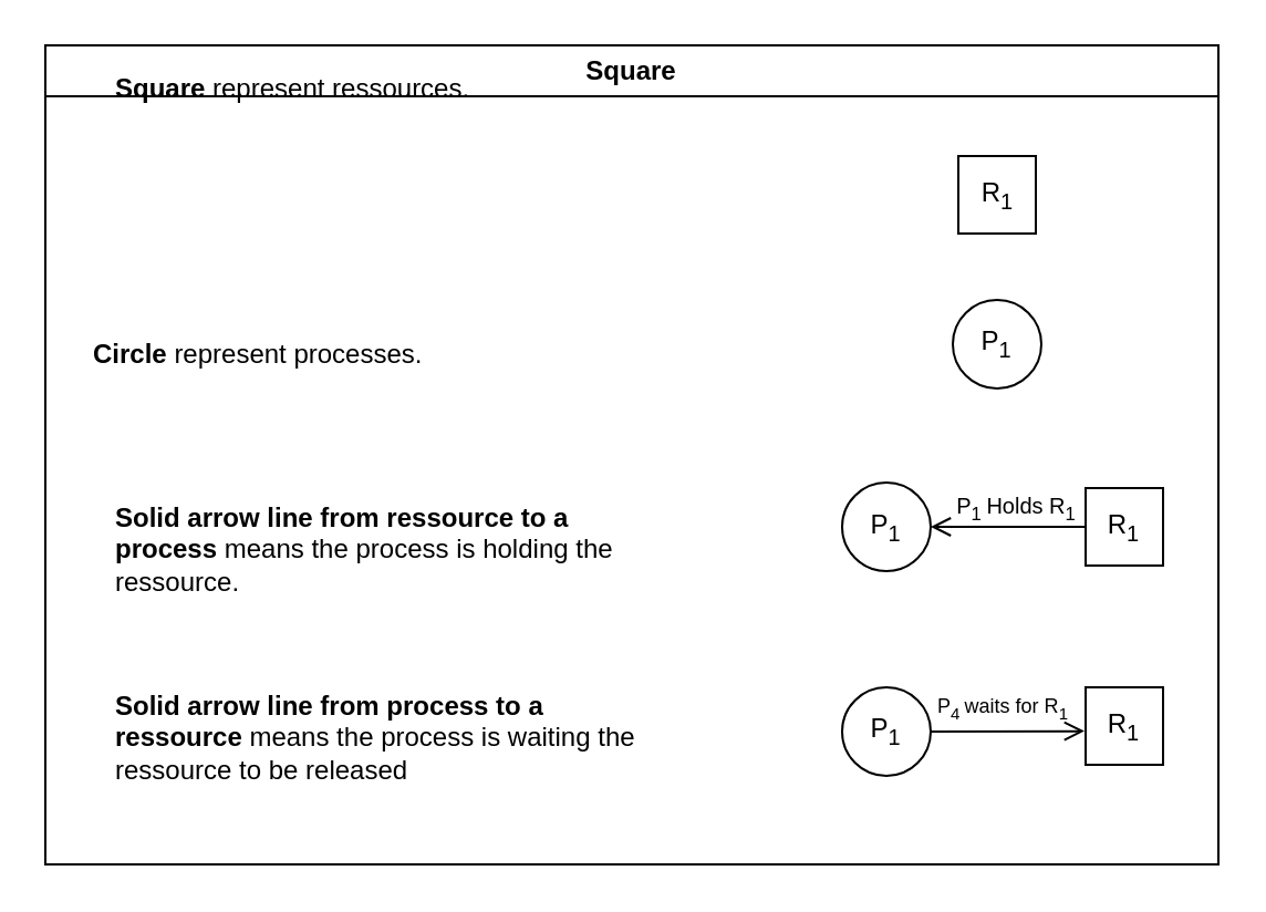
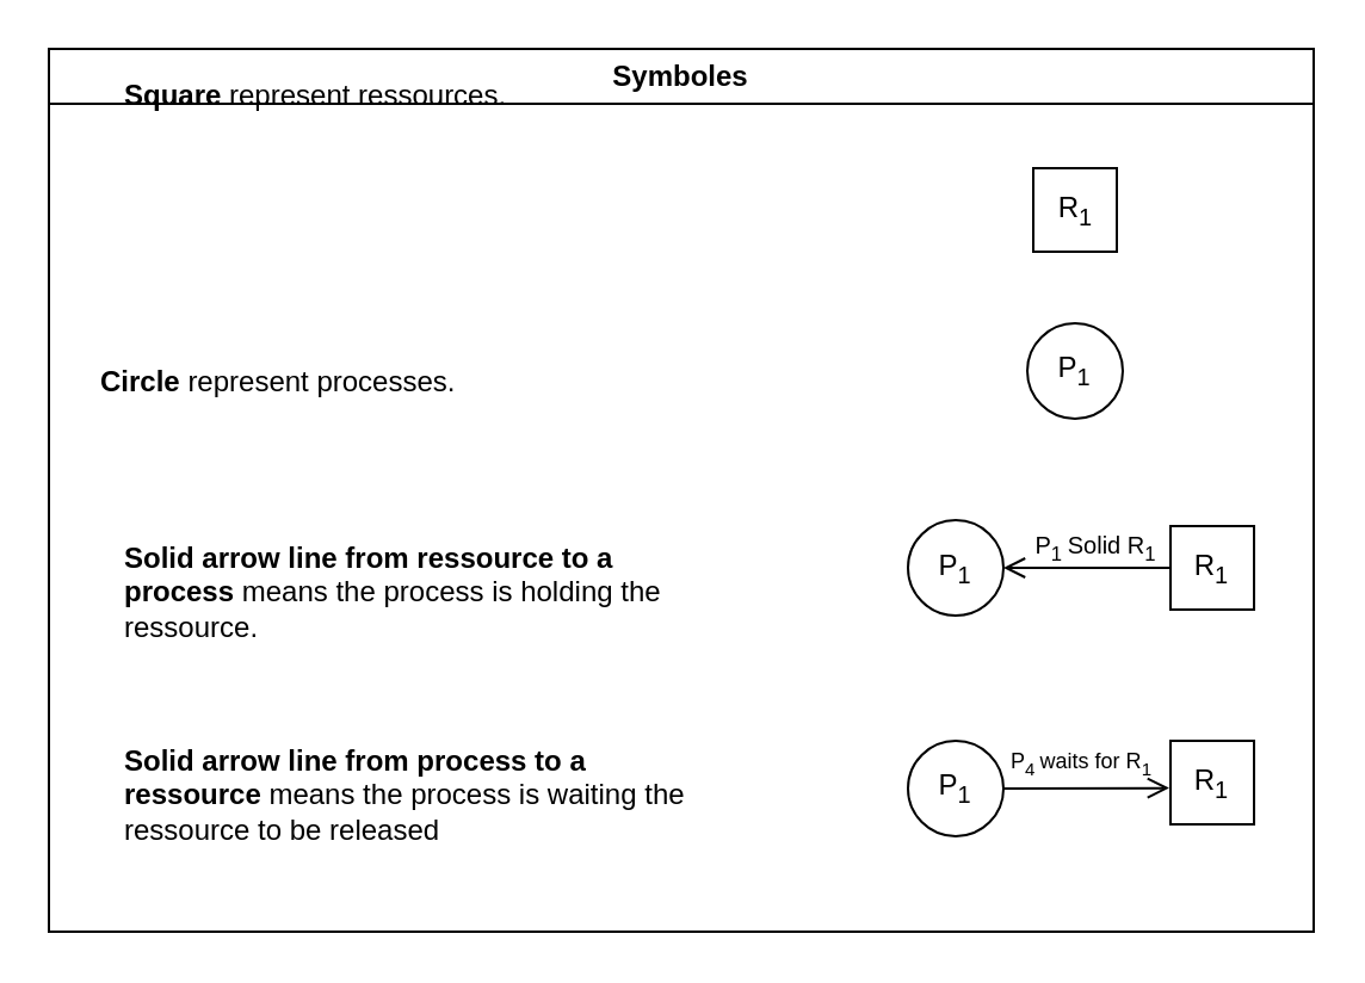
  <mxCell id="0" />
  <mxCell id="1" parent="0" />
- <mxCell id="2" value="Square" style="swimlane;whiteSpace=wrap;html=1;fillColor=none;" vertex="1" parent="1"><mxGeometry x="20" y="20" width="530" height="370" as="geometry" /></mxCell>
+ <mxCell id="2" value="Symboles" style="swimlane;whiteSpace=wrap;html=1;fillColor=none;" vertex="1" parent="1"><mxGeometry x="20" y="20" width="530" height="370" as="geometry" /></mxCell>
  <mxCell id="3" value="" style="endArrow=open;endSize=7;html=1;rounded=0;entryX=1;entryY=0.5;entryDx=0;entryDy=0;exitX=0;exitY=0.5;exitDx=0;exitDy=0;" edge="1" parent="2" source="9" target="10"><mxGeometry width="160" relative="1" as="geometry"><mxPoint x="430" y="230" as="sourcePoint" /><mxPoint x="390" y="105.5" as="targetPoint" /></mxGeometry></mxCell>
  <mxCell id="4" value="&lt;b&gt;Square&amp;nbsp;&lt;/b&gt;represent ressources." style="text;html=1;align=left;verticalAlign=middle;whiteSpace=wrap;rounded=0;" vertex="1" parent="2"><mxGeometry x="30" y="5" width="280" height="30" as="geometry" /></mxCell>
  <mxCell id="5" value="&lt;b&gt;Solid arrow line from ressource to a process&lt;/b&gt;&amp;nbsp;means the process is holding the ressource." style="text;html=1;align=left;verticalAlign=top;whiteSpace=wrap;rounded=0;" vertex="1" parent="2"><mxGeometry x="30" y="200" width="280" height="40" as="geometry" /></mxCell>
  <mxCell id="6" value="&lt;b&gt;Circle&amp;nbsp;&lt;/b&gt;represent processes." style="text;html=1;align=left;verticalAlign=middle;whiteSpace=wrap;rounded=0;" vertex="1" parent="2"><mxGeometry x="20" y="125" width="280" height="30" as="geometry" /></mxCell>
  <mxCell id="7" value="R&lt;sub&gt;1&lt;/sub&gt;" style="whiteSpace=wrap;html=1;aspect=fixed;strokeColor=default;fillColor=none;" vertex="1" parent="2"><mxGeometry x="412.5" y="50" width="35" height="35" as="geometry" /></mxCell>
  <mxCell id="8" value="P&lt;sub&gt;1&lt;/sub&gt;" style="ellipse;whiteSpace=wrap;html=1;aspect=fixed;fillColor=none;" vertex="1" parent="2"><mxGeometry x="410" y="115" width="40" height="40" as="geometry" /></mxCell>
  <mxCell id="9" value="R&lt;sub&gt;1&lt;/sub&gt;" style="whiteSpace=wrap;html=1;aspect=fixed;strokeColor=default;fillColor=none;" vertex="1" parent="2"><mxGeometry x="470" y="200" width="35" height="35" as="geometry" /></mxCell>
  <mxCell id="10" value="P&lt;sub&gt;1&lt;/sub&gt;" style="ellipse;whiteSpace=wrap;html=1;aspect=fixed;fillColor=none;" vertex="1" parent="2"><mxGeometry x="360" y="197.5" width="40" height="40" as="geometry" /></mxCell>
  <mxCell id="11" value="P&lt;sub&gt;1&lt;/sub&gt;" style="ellipse;whiteSpace=wrap;html=1;aspect=fixed;fillColor=none;" vertex="1" parent="2"><mxGeometry x="360" y="290" width="40" height="40" as="geometry" /></mxCell>
  <mxCell id="12" value="R&lt;sub&gt;1&lt;/sub&gt;" style="whiteSpace=wrap;html=1;aspect=fixed;strokeColor=default;fillColor=none;" vertex="1" parent="2"><mxGeometry x="470" y="290" width="35" height="35" as="geometry" /></mxCell>
  <mxCell id="13" value="" style="endArrow=open;endSize=7;html=1;rounded=0;exitX=1;exitY=0.5;exitDx=0;exitDy=0;entryX=-0.015;entryY=0.566;entryDx=0;entryDy=0;entryPerimeter=0;" edge="1" parent="2" source="11" target="12"><mxGeometry width="160" relative="1" as="geometry"><mxPoint x="470" y="309.73" as="sourcePoint" /><mxPoint x="440" y="320" as="targetPoint" /></mxGeometry></mxCell>
- <mxCell id="14" value="&lt;font style=&quot;font-size: 10px;&quot;&gt;P&lt;sub style=&quot;&quot;&gt;1 &lt;/sub&gt;Holds R&lt;sub style=&quot;&quot;&gt;1&lt;/sub&gt;&lt;/font&gt;" style="text;html=1;align=center;verticalAlign=middle;whiteSpace=wrap;rounded=0;" vertex="1" parent="2"><mxGeometry x="404" y="198" width="70" height="20" as="geometry" /></mxCell>
+ <mxCell id="14" value="&lt;font style=&quot;font-size: 10px;&quot;&gt;P&lt;sub style=&quot;&quot;&gt;1 &lt;/sub&gt;Solid R&lt;sub style=&quot;&quot;&gt;1&lt;/sub&gt;&lt;/font&gt;" style="text;html=1;align=center;verticalAlign=middle;whiteSpace=wrap;rounded=0;" vertex="1" parent="2"><mxGeometry x="404" y="198" width="70" height="20" as="geometry" /></mxCell>
  <mxCell id="15" value="&lt;font style=&quot;font-size: 9px;&quot;&gt;P&lt;sub style=&quot;&quot;&gt;4 &lt;/sub&gt;waits for R&lt;sub style=&quot;&quot;&gt;1&lt;/sub&gt;&lt;/font&gt;" style="text;html=1;align=center;verticalAlign=middle;whiteSpace=wrap;rounded=0;" vertex="1" parent="2"><mxGeometry x="397.5" y="288" width="70" height="20" as="geometry" /></mxCell>
  <mxCell id="16" value="&lt;b&gt;Solid arrow line from process to a ressource&lt;/b&gt;&lt;span style=&quot;background-color: initial;&quot;&gt;&amp;nbsp;means the process is waiting the ressource to be released&lt;/span&gt;" style="text;html=1;align=left;verticalAlign=top;whiteSpace=wrap;rounded=0;" vertex="1" parent="2"><mxGeometry x="30" y="285" width="280" height="65" as="geometry" /></mxCell>
